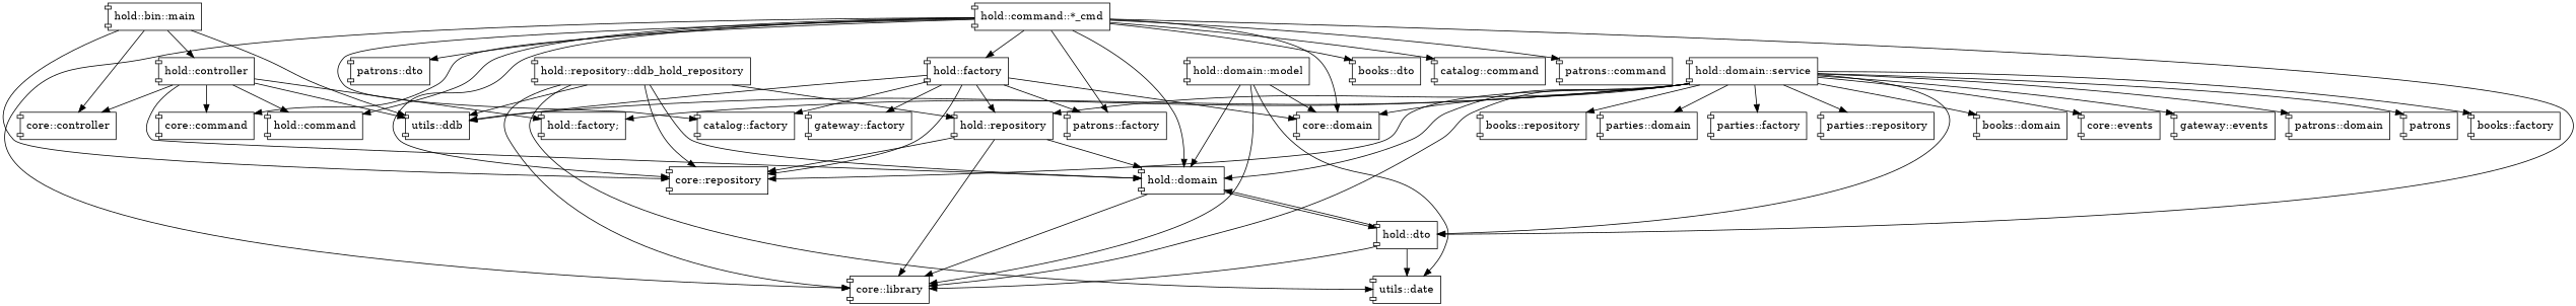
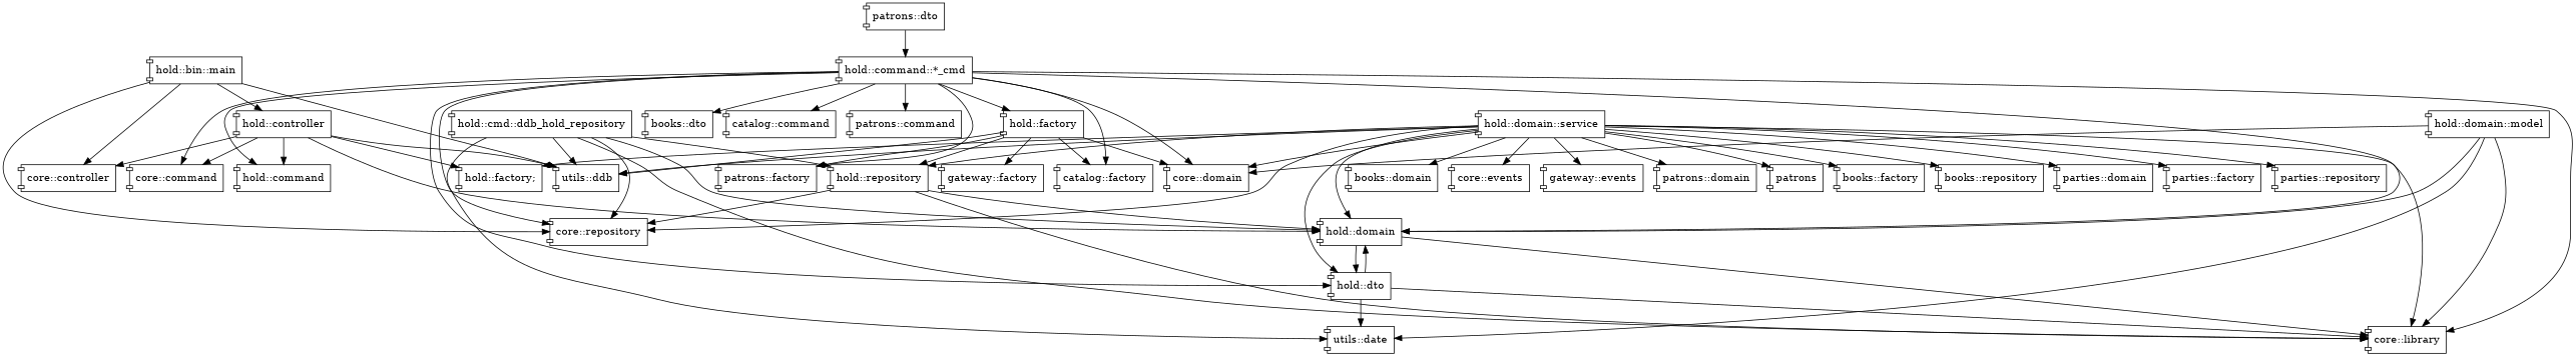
  digraph {
    node [shape=component]
    "hold::factory"
    "catalog::factory"
    "core::domain"
    "hold::repository"
    "core::repository"
    "gateway::factory"
    "patrons::factory"
    "utils::ddb"
    "hold::domain"
    "core::library"
    "hold::dto"
    "utils::date"
    "hold::controller"
    "core::command"
    "core::controller"
    "hold::command"
    "hold::factory;"
-   "hold::repository::ddb_hold_repository"
+   "hold::repository::ddb_hold_repository" [label="hold::cmd::ddb_hold_repository"]
    "hold::bin::main"
    "hold::command::*_cmd"
    "books::dto"
    "catalog::command"
    "patrons::command"
    "patrons::dto"
    "hold::domain::service"
    "books::domain"
    "core::events"
    "gateway::events"
    "patrons::domain"
    patrons
    "books::factory"
    "books::repository"
    "parties::domain"
    "parties::factory"
    "parties::repository"
    "hold::domain::model"
    "hold::factory" -> "catalog::factory"
    "hold::factory" -> "core::domain"
    "hold::factory" -> "hold::repository"
-   "hold::factory" -> "core::repository"
    "hold::factory" -> "gateway::factory"
    "hold::factory" -> "patrons::factory"
    "hold::factory" -> "utils::ddb"
    "hold::repository" -> "core::repository"
    "hold::repository" -> "hold::domain"
    "hold::repository" -> "core::library"
    "hold::domain" -> "core::library"
    "hold::domain" -> "hold::dto"
    "hold::dto" -> "hold::domain"
    "hold::dto" -> "core::library"
    "hold::dto" -> "utils::date"
    "hold::controller" -> "utils::ddb"
    "hold::controller" -> "hold::domain"
    "hold::controller" -> "core::command"
    "hold::controller" -> "core::controller"
    "hold::controller" -> "hold::command"
    "hold::controller" -> "hold::factory;"
    "hold::repository::ddb_hold_repository" -> "hold::repository"
    "hold::repository::ddb_hold_repository" -> "core::repository"
    "hold::repository::ddb_hold_repository" -> "utils::ddb"
    "hold::repository::ddb_hold_repository" -> "hold::domain"
    "hold::repository::ddb_hold_repository" -> "core::library"
    "hold::repository::ddb_hold_repository" -> "utils::date"
    "hold::bin::main" -> "core::repository"
    "hold::bin::main" -> "utils::ddb"
    "hold::bin::main" -> "hold::controller"
    "hold::bin::main" -> "core::controller"
    "hold::command::*_cmd" -> "hold::factory"
    "hold::command::*_cmd" -> "catalog::factory"
    "hold::command::*_cmd" -> "core::domain"
    "hold::command::*_cmd" -> "core::repository"
    "hold::command::*_cmd" -> "patrons::factory"
    "hold::command::*_cmd" -> "hold::domain"
    "hold::command::*_cmd" -> "core::library"
    "hold::command::*_cmd" -> "hold::dto"
    "hold::command::*_cmd" -> "core::command"
    "hold::command::*_cmd" -> "hold::command"
    "hold::command::*_cmd" -> "books::dto"
    "hold::command::*_cmd" -> "catalog::command"
    "hold::command::*_cmd" -> "patrons::command"
-   "hold::command::*_cmd" -> "patrons::dto"
+   "patrons::dto" -> "hold::command::*_cmd"
    "hold::domain::service" -> "core::domain"
    "hold::domain::service" -> "hold::repository"
    "hold::domain::service" -> "core::repository"
    "hold::domain::service" -> "utils::ddb"
    "hold::domain::service" -> "hold::domain"
    "hold::domain::service" -> "core::library"
    "hold::domain::service" -> "hold::dto"
    "hold::domain::service" -> "hold::factory;"
    "hold::domain::service" -> "books::domain"
    "hold::domain::service" -> "core::events"
    "hold::domain::service" -> "gateway::events"
    "hold::domain::service" -> "patrons::domain"
    "hold::domain::service" -> patrons
    "hold::domain::service" -> "books::factory"
    "hold::domain::service" -> "books::repository"
    "hold::domain::service" -> "parties::domain"
    "hold::domain::service" -> "parties::factory"
    "hold::domain::service" -> "parties::repository"
    "hold::domain::model" -> "core::domain"
    "hold::domain::model" -> "hold::domain"
    "hold::domain::model" -> "core::library"
    "hold::domain::model" -> "utils::date"
  }
